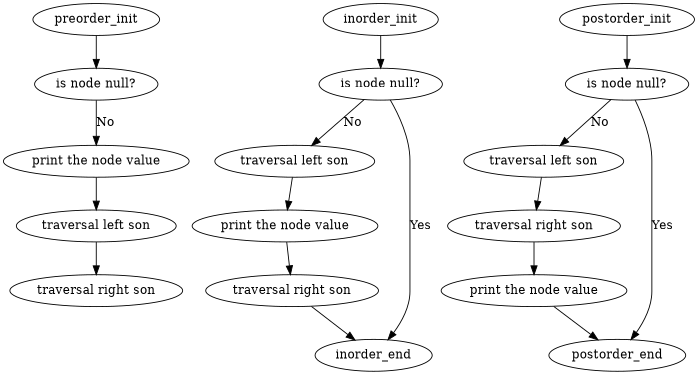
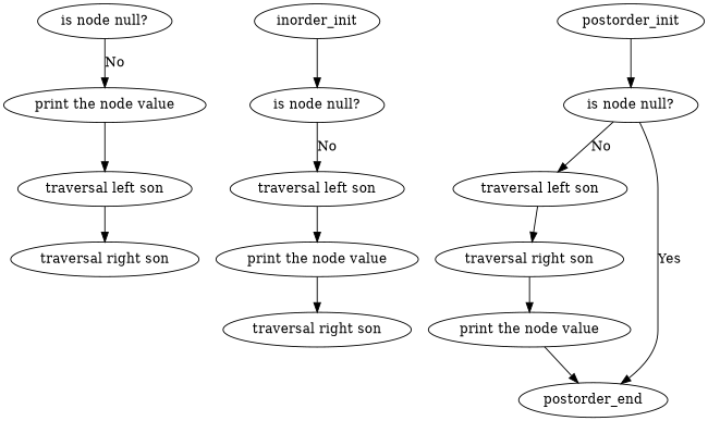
  digraph {
    n1 [label="is node null?"]
    n2 [label="print the node value"]
    n3 [label="traversal left son"]
    n4 [label="traversal right son"]
-   preorder_init
    n6 [label="is node null?"]
    n7 [label="traversal left son"]
-   inorder_end
    n9 [label="print the node value"]
    n10 [label="traversal right son"]
    inorder_init
    n12 [label="is node null?"]
    n13 [label="traversal left son"]
    postorder_end
    n15 [label="print the node value"]
    n16 [label="traversal right son"]
    postorder_init
    subgraph sub_1 {
      n1
      n2
      n3
      n4
-     preorder_init
    }
    subgraph sub_2 {
      n6
      n7
-     inorder_end
      n9
      n10
      inorder_init
    }
    subgraph sub_3 {
      n12
      n13
      postorder_end
      n15
      n16
      postorder_init
    }
    n1 -> n2 [label=No]
    n2 -> n3
    n3 -> n4
-   preorder_init -> n1
    n6 -> n7 [label=No]
-   n6 -> inorder_end [label=Yes]
    n7 -> n9
    n9 -> n10
-   n10 -> inorder_end
    inorder_init -> n6
    n12 -> n13 [label=No]
    n12 -> postorder_end [label=Yes]
    n13 -> n16
    n15 -> postorder_end
    n16 -> n15
    postorder_init -> n12
  }
